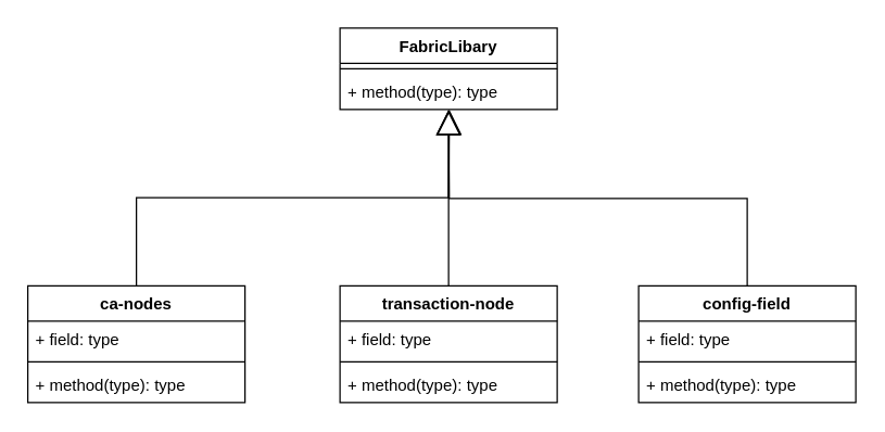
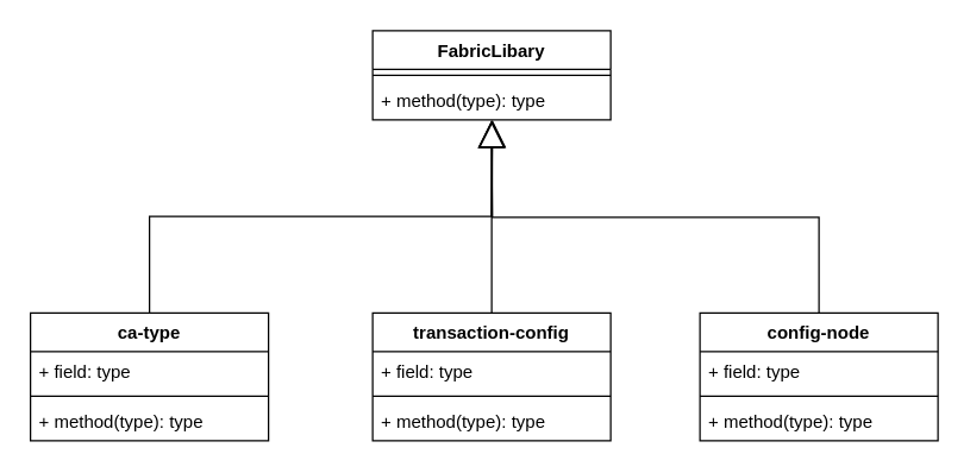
  <mxCell id="0" />
  <mxCell id="1" parent="0" />
  <mxCell id="2" value="FabricLibary" style="swimlane;fontStyle=1;align=center;verticalAlign=top;childLayout=stackLayout;horizontal=1;startSize=26;horizontalStack=0;resizeParent=1;resizeParentMax=0;resizeLast=0;collapsible=1;marginBottom=0;" vertex="1" parent="1"><mxGeometry x="250" y="20" width="160" height="60" as="geometry" /></mxCell>
  <mxCell id="3" value="" style="line;strokeWidth=1;fillColor=none;align=left;verticalAlign=middle;spacingTop=-1;spacingLeft=3;spacingRight=3;rotatable=0;labelPosition=right;points=[];portConstraint=eastwest;" vertex="1" parent="2"><mxGeometry y="26" width="160" height="8" as="geometry" /></mxCell>
  <mxCell id="4" value="+ method(type): type" style="text;strokeColor=none;fillColor=none;align=left;verticalAlign=top;spacingLeft=4;spacingRight=4;overflow=hidden;rotatable=0;points=[[0,0.5],[1,0.5]];portConstraint=eastwest;" vertex="1" parent="2"><mxGeometry y="34" width="160" height="26" as="geometry" /></mxCell>
- <mxCell id="5" value="ca-nodes" style="swimlane;fontStyle=1;align=center;verticalAlign=top;childLayout=stackLayout;horizontal=1;startSize=26;horizontalStack=0;resizeParent=1;resizeParentMax=0;resizeLast=0;collapsible=1;marginBottom=0;" vertex="1" parent="1"><mxGeometry x="20" y="210" width="160" height="86" as="geometry" /></mxCell>
+ <mxCell id="5" value="ca-type" style="swimlane;fontStyle=1;align=center;verticalAlign=top;childLayout=stackLayout;horizontal=1;startSize=26;horizontalStack=0;resizeParent=1;resizeParentMax=0;resizeLast=0;collapsible=1;marginBottom=0;" vertex="1" parent="1"><mxGeometry x="20" y="210" width="160" height="86" as="geometry" /></mxCell>
  <mxCell id="6" value="+ field: type" style="text;strokeColor=none;fillColor=none;align=left;verticalAlign=top;spacingLeft=4;spacingRight=4;overflow=hidden;rotatable=0;points=[[0,0.5],[1,0.5]];portConstraint=eastwest;" vertex="1" parent="5"><mxGeometry y="26" width="160" height="26" as="geometry" /></mxCell>
  <mxCell id="7" value="" style="line;strokeWidth=1;fillColor=none;align=left;verticalAlign=middle;spacingTop=-1;spacingLeft=3;spacingRight=3;rotatable=0;labelPosition=right;points=[];portConstraint=eastwest;" vertex="1" parent="5"><mxGeometry y="52" width="160" height="8" as="geometry" /></mxCell>
  <mxCell id="8" value="+ method(type): type" style="text;strokeColor=none;fillColor=none;align=left;verticalAlign=top;spacingLeft=4;spacingRight=4;overflow=hidden;rotatable=0;points=[[0,0.5],[1,0.5]];portConstraint=eastwest;" vertex="1" parent="5"><mxGeometry y="60" width="160" height="26" as="geometry" /></mxCell>
- <mxCell id="9" value="transaction-node" style="swimlane;fontStyle=1;align=center;verticalAlign=top;childLayout=stackLayout;horizontal=1;startSize=26;horizontalStack=0;resizeParent=1;resizeParentMax=0;resizeLast=0;collapsible=1;marginBottom=0;" vertex="1" parent="1"><mxGeometry x="250" y="210" width="160" height="86" as="geometry" /></mxCell>
+ <mxCell id="9" value="transaction-config" style="swimlane;fontStyle=1;align=center;verticalAlign=top;childLayout=stackLayout;horizontal=1;startSize=26;horizontalStack=0;resizeParent=1;resizeParentMax=0;resizeLast=0;collapsible=1;marginBottom=0;" vertex="1" parent="1"><mxGeometry x="250" y="210" width="160" height="86" as="geometry" /></mxCell>
  <mxCell id="10" value="+ field: type" style="text;strokeColor=none;fillColor=none;align=left;verticalAlign=top;spacingLeft=4;spacingRight=4;overflow=hidden;rotatable=0;points=[[0,0.5],[1,0.5]];portConstraint=eastwest;" vertex="1" parent="9"><mxGeometry y="26" width="160" height="26" as="geometry" /></mxCell>
  <mxCell id="11" value="" style="line;strokeWidth=1;fillColor=none;align=left;verticalAlign=middle;spacingTop=-1;spacingLeft=3;spacingRight=3;rotatable=0;labelPosition=right;points=[];portConstraint=eastwest;" vertex="1" parent="9"><mxGeometry y="52" width="160" height="8" as="geometry" /></mxCell>
  <mxCell id="12" value="+ method(type): type" style="text;strokeColor=none;fillColor=none;align=left;verticalAlign=top;spacingLeft=4;spacingRight=4;overflow=hidden;rotatable=0;points=[[0,0.5],[1,0.5]];portConstraint=eastwest;" vertex="1" parent="9"><mxGeometry y="60" width="160" height="26" as="geometry" /></mxCell>
- <mxCell id="13" value="config-field" style="swimlane;fontStyle=1;align=center;verticalAlign=top;childLayout=stackLayout;horizontal=1;startSize=26;horizontalStack=0;resizeParent=1;resizeParentMax=0;resizeLast=0;collapsible=1;marginBottom=0;" vertex="1" parent="1"><mxGeometry x="470" y="210" width="160" height="86" as="geometry" /></mxCell>
+ <mxCell id="13" value="config-node" style="swimlane;fontStyle=1;align=center;verticalAlign=top;childLayout=stackLayout;horizontal=1;startSize=26;horizontalStack=0;resizeParent=1;resizeParentMax=0;resizeLast=0;collapsible=1;marginBottom=0;" vertex="1" parent="1"><mxGeometry x="470" y="210" width="160" height="86" as="geometry" /></mxCell>
  <mxCell id="14" value="+ field: type" style="text;strokeColor=none;fillColor=none;align=left;verticalAlign=top;spacingLeft=4;spacingRight=4;overflow=hidden;rotatable=0;points=[[0,0.5],[1,0.5]];portConstraint=eastwest;" vertex="1" parent="13"><mxGeometry y="26" width="160" height="26" as="geometry" /></mxCell>
  <mxCell id="15" value="" style="line;strokeWidth=1;fillColor=none;align=left;verticalAlign=middle;spacingTop=-1;spacingLeft=3;spacingRight=3;rotatable=0;labelPosition=right;points=[];portConstraint=eastwest;" vertex="1" parent="13"><mxGeometry y="52" width="160" height="8" as="geometry" /></mxCell>
  <mxCell id="16" value="+ method(type): type" style="text;strokeColor=none;fillColor=none;align=left;verticalAlign=top;spacingLeft=4;spacingRight=4;overflow=hidden;rotatable=0;points=[[0,0.5],[1,0.5]];portConstraint=eastwest;" vertex="1" parent="13"><mxGeometry y="60" width="160" height="26" as="geometry" /></mxCell>
  <mxCell id="17" value="" style="endArrow=block;endSize=16;endFill=0;html=1;rounded=0;edgeStyle=orthogonalEdgeStyle;exitX=0.5;exitY=0;exitDx=0;exitDy=0;entryX=0.499;entryY=1.021;entryDx=0;entryDy=0;entryPerimeter=0;" edge="1" parent="1" source="5" target="4"><mxGeometry width="160" relative="1" as="geometry"><mxPoint x="270" y="240" as="sourcePoint" /><mxPoint x="340" y="85" as="targetPoint" /></mxGeometry></mxCell>
  <mxCell id="18" value="" style="endArrow=block;endSize=16;endFill=0;html=1;rounded=0;edgeStyle=orthogonalEdgeStyle;exitX=0.5;exitY=0;exitDx=0;exitDy=0;" edge="1" parent="1" source="13"><mxGeometry width="160" relative="1" as="geometry"><mxPoint x="270" y="470" as="sourcePoint" /><mxPoint x="330" y="80" as="targetPoint" /></mxGeometry></mxCell>
  <mxCell id="19" value="" style="endArrow=block;endSize=16;endFill=0;html=1;rounded=0;edgeStyle=orthogonalEdgeStyle;entryX=0.504;entryY=1.009;entryDx=0;entryDy=0;entryPerimeter=0;exitX=0.5;exitY=0;exitDx=0;exitDy=0;" edge="1" parent="1" source="9" target="4"><mxGeometry width="160" relative="1" as="geometry"><mxPoint x="250" y="180" as="sourcePoint" /><mxPoint x="410" y="180" as="targetPoint" /></mxGeometry></mxCell>
